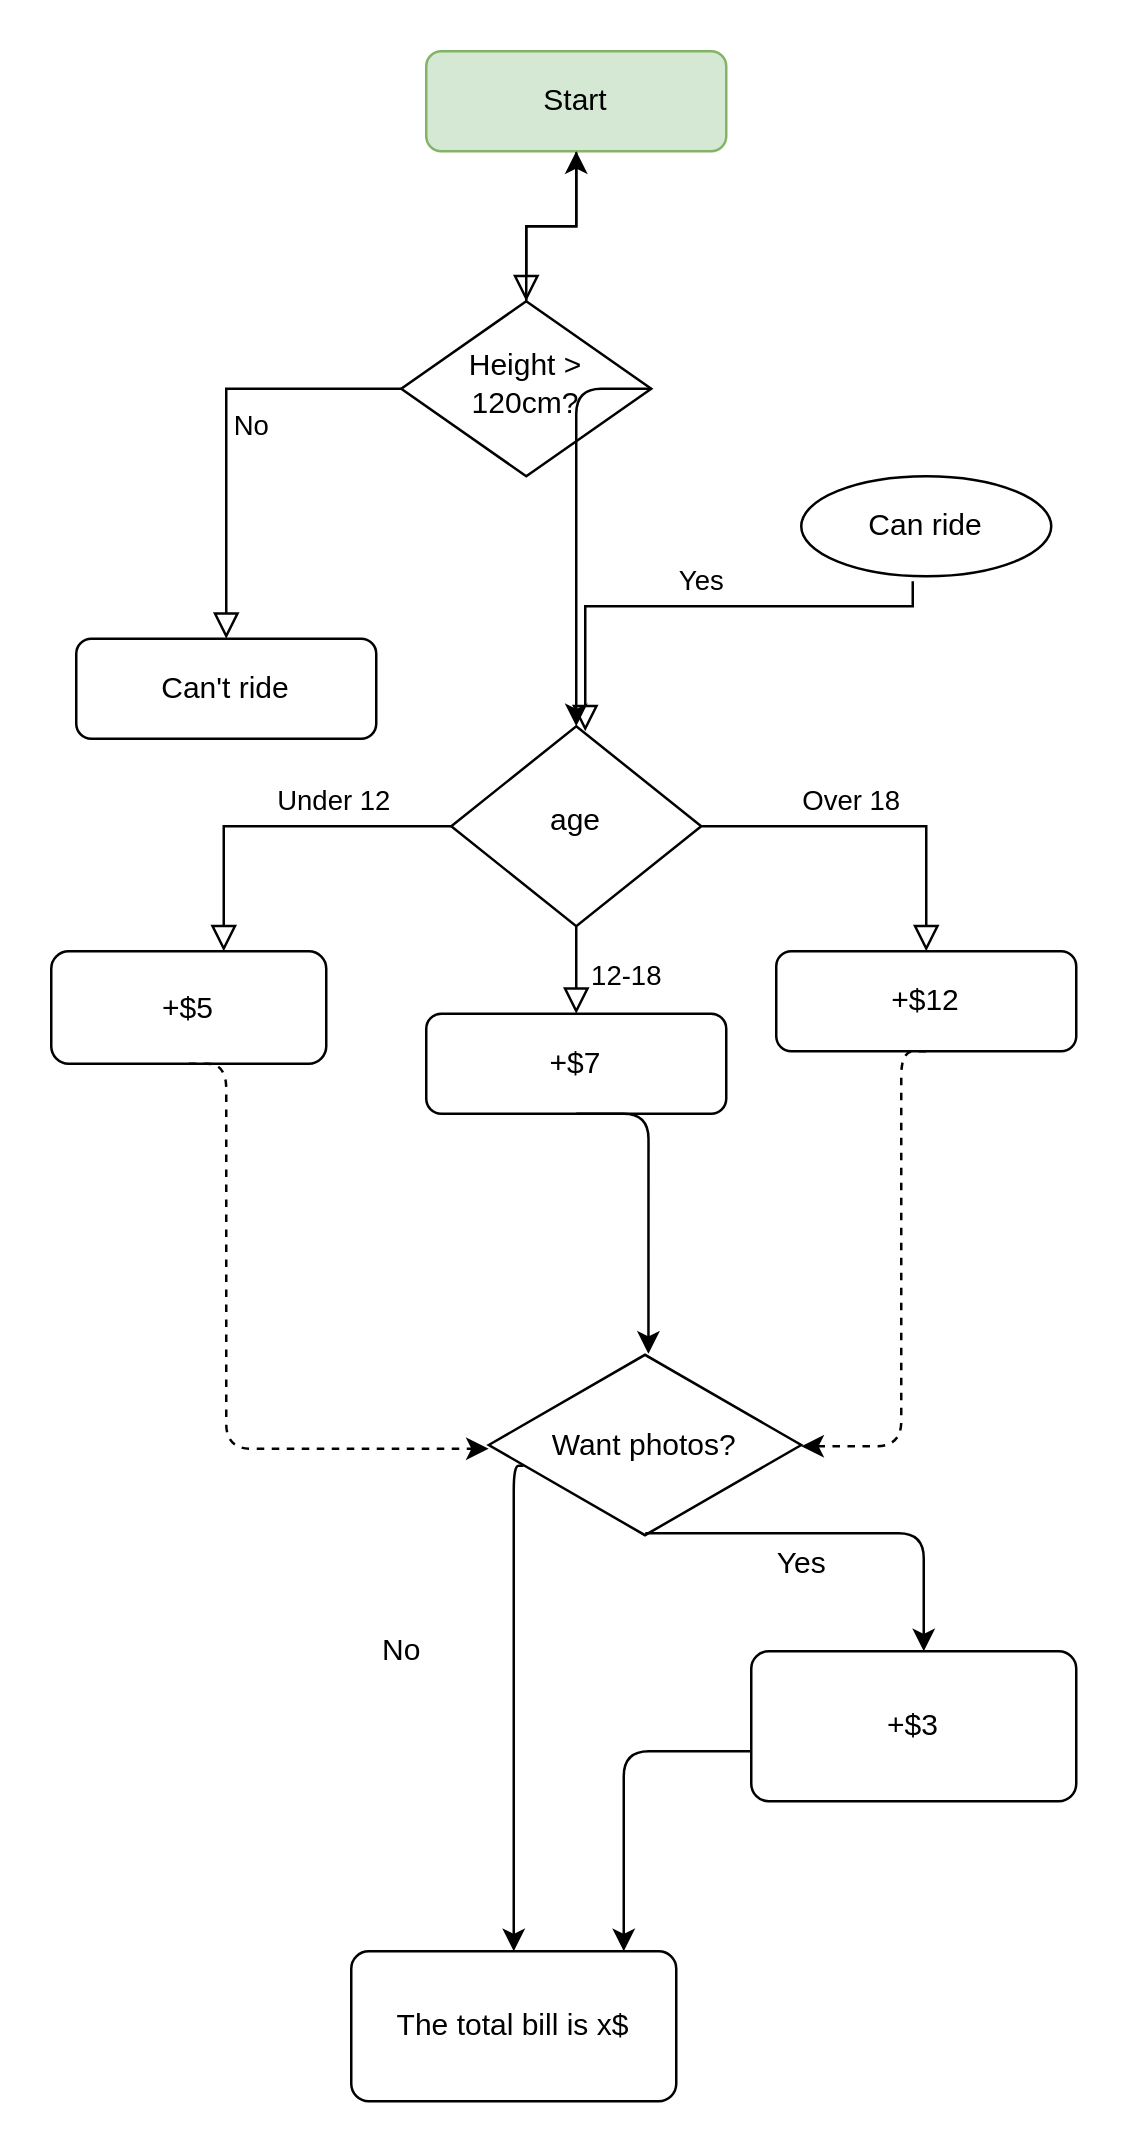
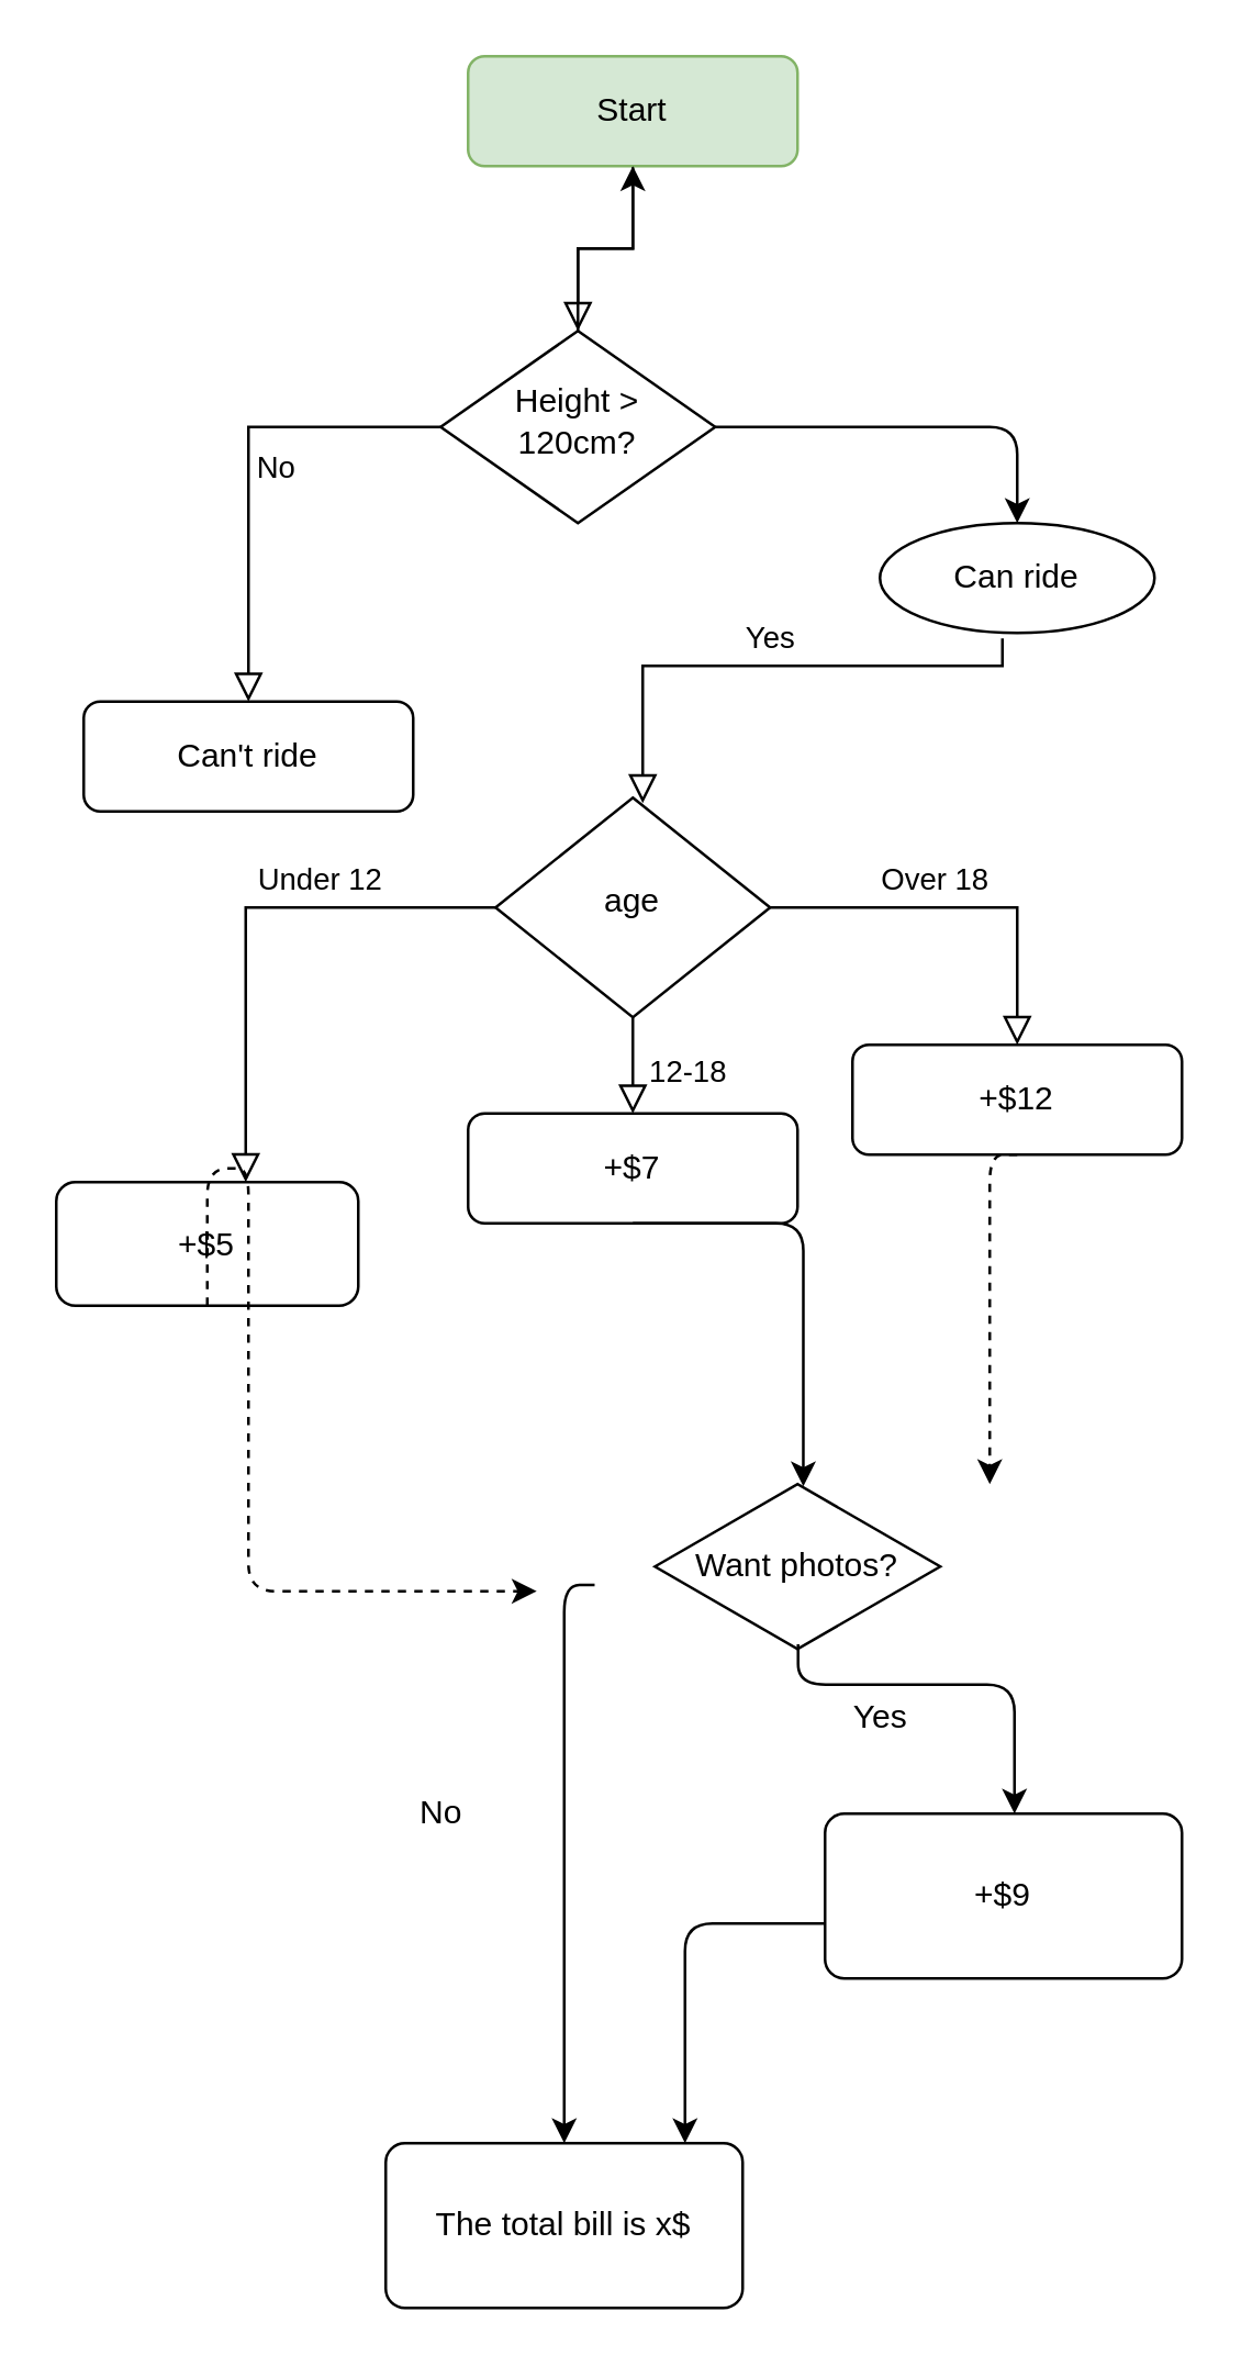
  <mxCell id="0" />
  <mxCell id="1" parent="0" />
  <mxCell id="2" value="" style="rounded=0;html=1;jettySize=auto;orthogonalLoop=1;fontSize=11;endArrow=block;endFill=0;endSize=8;strokeWidth=1;shadow=0;labelBackgroundColor=none;edgeStyle=orthogonalEdgeStyle;" parent="1" source="3" target="7" edge="1"><mxGeometry relative="1" as="geometry" /></mxCell>
  <mxCell id="3" value="Start" style="rounded=1;whiteSpace=wrap;html=1;fontSize=12;glass=0;strokeWidth=1;shadow=0;fillColor=#d5e8d4;strokeColor=#82b366;" parent="1" vertex="1"><mxGeometry x="170" y="20" width="120" height="40" as="geometry" /></mxCell>
  <mxCell id="4" value="Yes" style="rounded=0;html=1;jettySize=auto;orthogonalLoop=1;fontSize=11;endArrow=block;endFill=0;endSize=8;strokeWidth=1;shadow=0;labelBackgroundColor=none;edgeStyle=orthogonalEdgeStyle;exitX=0.446;exitY=1.05;exitDx=0;exitDy=0;exitPerimeter=0;entryX=0.536;entryY=0.025;entryDx=0;entryDy=0;entryPerimeter=0;" parent="1" source="16" target="11" edge="1"><mxGeometry x="-0.009" y="-10" relative="1" as="geometry"><mxPoint as="offset" /><mxPoint x="230" y="210" as="targetPoint" /><Array as="points"><mxPoint x="365" y="242" /><mxPoint x="234" y="242" /></Array></mxGeometry></mxCell>
  <mxCell id="5" value="No" style="edgeStyle=orthogonalEdgeStyle;rounded=0;html=1;jettySize=auto;orthogonalLoop=1;fontSize=11;endArrow=block;endFill=0;endSize=8;strokeWidth=1;shadow=0;labelBackgroundColor=none;" parent="1" source="7" target="8" edge="1"><mxGeometry y="10" relative="1" as="geometry"><mxPoint as="offset" /></mxGeometry></mxCell>
  <mxCell id="6" value="" style="edgeStyle=orthogonalEdgeStyle;rounded=0;orthogonalLoop=1;jettySize=auto;html=1;" edge="1" parent="1" source="7" target="3"><mxGeometry relative="1" as="geometry" /></mxCell>
  <mxCell id="7" value="Height &amp;gt; 120cm?" style="rhombus;whiteSpace=wrap;html=1;shadow=0;fontFamily=Helvetica;fontSize=12;align=center;strokeWidth=1;spacing=6;spacingTop=-4;" parent="1" vertex="1"><mxGeometry x="160" y="120" width="100" height="70" as="geometry" /></mxCell>
  <mxCell id="8" value="Can't ride" style="rounded=1;whiteSpace=wrap;html=1;fontSize=12;glass=0;strokeWidth=1;shadow=0;" parent="1" vertex="1"><mxGeometry x="30" y="255" width="120" height="40" as="geometry" /></mxCell>
  <mxCell id="9" value="12-18" style="rounded=0;html=1;jettySize=auto;orthogonalLoop=1;fontSize=11;endArrow=block;endFill=0;endSize=8;strokeWidth=1;shadow=0;labelBackgroundColor=none;edgeStyle=orthogonalEdgeStyle;" parent="1" source="11" target="12" edge="1"><mxGeometry x="0.333" y="20" relative="1" as="geometry"><mxPoint as="offset" /></mxGeometry></mxCell>
  <mxCell id="10" value="Over 18" style="edgeStyle=orthogonalEdgeStyle;rounded=0;html=1;jettySize=auto;orthogonalLoop=1;fontSize=11;endArrow=block;endFill=0;endSize=8;strokeWidth=1;shadow=0;labelBackgroundColor=none;" parent="1" source="11" target="13" edge="1"><mxGeometry x="-0.143" y="10" relative="1" as="geometry"><mxPoint as="offset" /><Array as="points"><mxPoint x="370" y="330" /></Array></mxGeometry></mxCell>
  <mxCell id="11" value="age" style="rhombus;whiteSpace=wrap;html=1;shadow=0;fontFamily=Helvetica;fontSize=12;align=center;strokeWidth=1;spacing=6;spacingTop=-4;" parent="1" vertex="1"><mxGeometry x="180" y="290" width="100" height="80" as="geometry" /></mxCell>
  <mxCell id="12" value="+$7" style="rounded=1;whiteSpace=wrap;html=1;fontSize=12;glass=0;strokeWidth=1;shadow=0;" parent="1" vertex="1"><mxGeometry x="170" y="405" width="120" height="40" as="geometry" /></mxCell>
  <mxCell id="13" value="+$12" style="rounded=1;whiteSpace=wrap;html=1;fontSize=12;glass=0;strokeWidth=1;shadow=0;" parent="1" vertex="1"><mxGeometry x="310" y="380" width="120" height="40" as="geometry" /></mxCell>
  <mxCell id="14" value="Under 12" style="edgeStyle=orthogonalEdgeStyle;rounded=0;html=1;jettySize=auto;orthogonalLoop=1;fontSize=11;endArrow=block;endFill=0;endSize=8;strokeWidth=1;shadow=0;labelBackgroundColor=none;exitX=0;exitY=0.5;exitDx=0;exitDy=0;" edge="1" parent="1" source="11" target="15"><mxGeometry x="-0.333" y="-10" relative="1" as="geometry"><mxPoint as="offset" /><mxPoint x="130" y="269.76" as="sourcePoint" /><mxPoint x="90" y="360" as="targetPoint" /><Array as="points"><mxPoint x="89" y="330" /></Array></mxGeometry></mxCell>
- <mxCell id="15" value="+$5" style="rounded=1;whiteSpace=wrap;html=1;absoluteArcSize=1;arcSize=14;strokeWidth=1;verticalAlign=middle;" vertex="1" parent="1"><mxGeometry x="20" y="380" width="110" height="45" as="geometry" /></mxCell>
+ <mxCell id="15" value="+$5" style="rounded=1;whiteSpace=wrap;html=1;absoluteArcSize=1;arcSize=14;strokeWidth=1;verticalAlign=middle;" vertex="1" parent="1"><mxGeometry x="20" y="430" width="110" height="45" as="geometry" /></mxCell>
  <mxCell id="16" value="Can ride" style="strokeWidth=1;html=1;shape=mxgraph.flowchart.start_1;whiteSpace=wrap;fillColor=#ffffff;verticalAlign=middle;" vertex="1" parent="1"><mxGeometry x="320" y="190" width="100" height="40" as="geometry" /></mxCell>
- <mxCell id="17" value="" style="edgeStyle=segmentEdgeStyle;endArrow=classic;html=1;strokeColor=#000000;exitX=1;exitY=0.5;exitDx=0;exitDy=0;" edge="1" parent="1" source="7" target="11"><mxGeometry width="50" height="50" relative="1" as="geometry"><mxPoint x="190" y="300" as="sourcePoint" /><mxPoint x="360" y="180" as="targetPoint" /></mxGeometry></mxCell>
+ <mxCell id="17" value="" style="edgeStyle=segmentEdgeStyle;endArrow=classic;html=1;strokeColor=#000000;exitX=1;exitY=0.5;exitDx=0;exitDy=0;entryX=0.5;entryY=0;entryDx=0;entryDy=0;entryPerimeter=0;" edge="1" parent="1" source="7" target="16"><mxGeometry width="50" height="50" relative="1" as="geometry"><mxPoint x="190" y="300" as="sourcePoint" /><mxPoint x="360" y="180" as="targetPoint" /></mxGeometry></mxCell>
  <mxCell id="18" value="" style="edgeStyle=segmentEdgeStyle;endArrow=classic;html=1;strokeColor=#000000;exitX=0.5;exitY=1;exitDx=0;exitDy=0;dashed=1;" edge="1" parent="1" source="15" target="21"><mxGeometry width="50" height="50" relative="1" as="geometry"><mxPoint x="190" y="480" as="sourcePoint" /><mxPoint x="90" y="520" as="targetPoint" /><Array as="points"><mxPoint x="90" y="425" /><mxPoint x="90" y="579" /></Array></mxGeometry></mxCell>
  <mxCell id="19" value="" style="edgeStyle=segmentEdgeStyle;endArrow=classic;html=1;strokeColor=#000000;exitX=0.5;exitY=1;exitDx=0;exitDy=0;dashed=1;" edge="1" parent="1" source="13" target="21"><mxGeometry width="50" height="50" relative="1" as="geometry"><mxPoint x="190" y="480" as="sourcePoint" /><mxPoint x="360" y="520" as="targetPoint" /><Array as="points"><mxPoint x="360" y="420" /><mxPoint x="360" y="578" /></Array></mxGeometry></mxCell>
  <mxCell id="20" value="" style="edgeStyle=segmentEdgeStyle;endArrow=classic;html=1;strokeColor=#000000;exitX=0.5;exitY=1;exitDx=0;exitDy=0;entryX=0.511;entryY=0.014;entryDx=0;entryDy=0;entryPerimeter=0;" edge="1" parent="1" source="12" target="21"><mxGeometry width="50" height="50" relative="1" as="geometry"><mxPoint x="190" y="480" as="sourcePoint" /><mxPoint x="240" y="540" as="targetPoint" /></mxGeometry></mxCell>
- <mxCell id="21" value="Want photos?" style="html=1;whiteSpace=wrap;aspect=fixed;shape=isoRectangle;strokeWidth=1;fillColor=#ffffff;verticalAlign=middle;" vertex="1" parent="1"><mxGeometry x="195" y="540" width="125" height="75" as="geometry" /></mxCell>
+ <mxCell id="21" value="Want photos?" style="html=1;whiteSpace=wrap;aspect=fixed;shape=isoRectangle;strokeWidth=1;fillColor=#ffffff;verticalAlign=middle;" vertex="1" parent="1"><mxGeometry x="195" y="540" width="190" height="60" as="geometry" /></mxCell>
  <mxCell id="22" value="" style="edgeStyle=segmentEdgeStyle;endArrow=classic;html=1;strokeColor=#000000;exitX=0.111;exitY=0.611;exitDx=0;exitDy=0;exitPerimeter=0;entryX=0.5;entryY=0;entryDx=0;entryDy=0;" edge="1" parent="1" source="21" target="23"><mxGeometry width="50" height="50" relative="1" as="geometry"><mxPoint x="190" y="580" as="sourcePoint" /><mxPoint x="120" y="660" as="targetPoint" /></mxGeometry></mxCell>
  <mxCell id="23" value="The total bill is x$" style="rounded=1;whiteSpace=wrap;html=1;absoluteArcSize=1;arcSize=14;strokeWidth=1;fillColor=#ffffff;verticalAlign=middle;" vertex="1" parent="1"><mxGeometry x="140" y="780" width="130" height="60" as="geometry" /></mxCell>
  <mxCell id="24" value="No" style="text;html=1;align=center;verticalAlign=middle;resizable=0;points=[];autosize=1;strokeColor=none;" vertex="1" parent="1"><mxGeometry x="145" y="650" width="30" height="20" as="geometry" /></mxCell>
  <mxCell id="25" value="" style="edgeStyle=segmentEdgeStyle;endArrow=classic;html=1;strokeColor=#000000;exitX=0.501;exitY=0.971;exitDx=0;exitDy=0;exitPerimeter=0;" edge="1" parent="1" source="21" target="26"><mxGeometry width="50" height="50" relative="1" as="geometry"><mxPoint x="170" y="750" as="sourcePoint" /><mxPoint x="369" y="660" as="targetPoint" /><Array as="points"><mxPoint x="369" y="613" /></Array></mxGeometry></mxCell>
- <mxCell id="26" value="+$3" style="rounded=1;whiteSpace=wrap;html=1;absoluteArcSize=1;arcSize=14;strokeWidth=1;fillColor=#ffffff;verticalAlign=middle;" vertex="1" parent="1"><mxGeometry x="300" y="660" width="130" height="60" as="geometry" /></mxCell>
+ <mxCell id="26" value="+$9" style="rounded=1;whiteSpace=wrap;html=1;absoluteArcSize=1;arcSize=14;strokeWidth=1;fillColor=#ffffff;verticalAlign=middle;" vertex="1" parent="1"><mxGeometry x="300" y="660" width="130" height="60" as="geometry" /></mxCell>
  <mxCell id="27" value="Yes" style="text;html=1;align=center;verticalAlign=middle;resizable=0;points=[];autosize=1;strokeColor=none;" vertex="1" parent="1"><mxGeometry x="300" y="615" width="40" height="20" as="geometry" /></mxCell>
  <mxCell id="28" value="" style="edgeStyle=segmentEdgeStyle;endArrow=classic;html=1;strokeColor=#000000;" edge="1" parent="1" source="26"><mxGeometry width="50" height="50" relative="1" as="geometry"><mxPoint x="290" y="720" as="sourcePoint" /><mxPoint x="249" y="780" as="targetPoint" /><Array as="points"><mxPoint x="249" y="700" /></Array></mxGeometry></mxCell>
